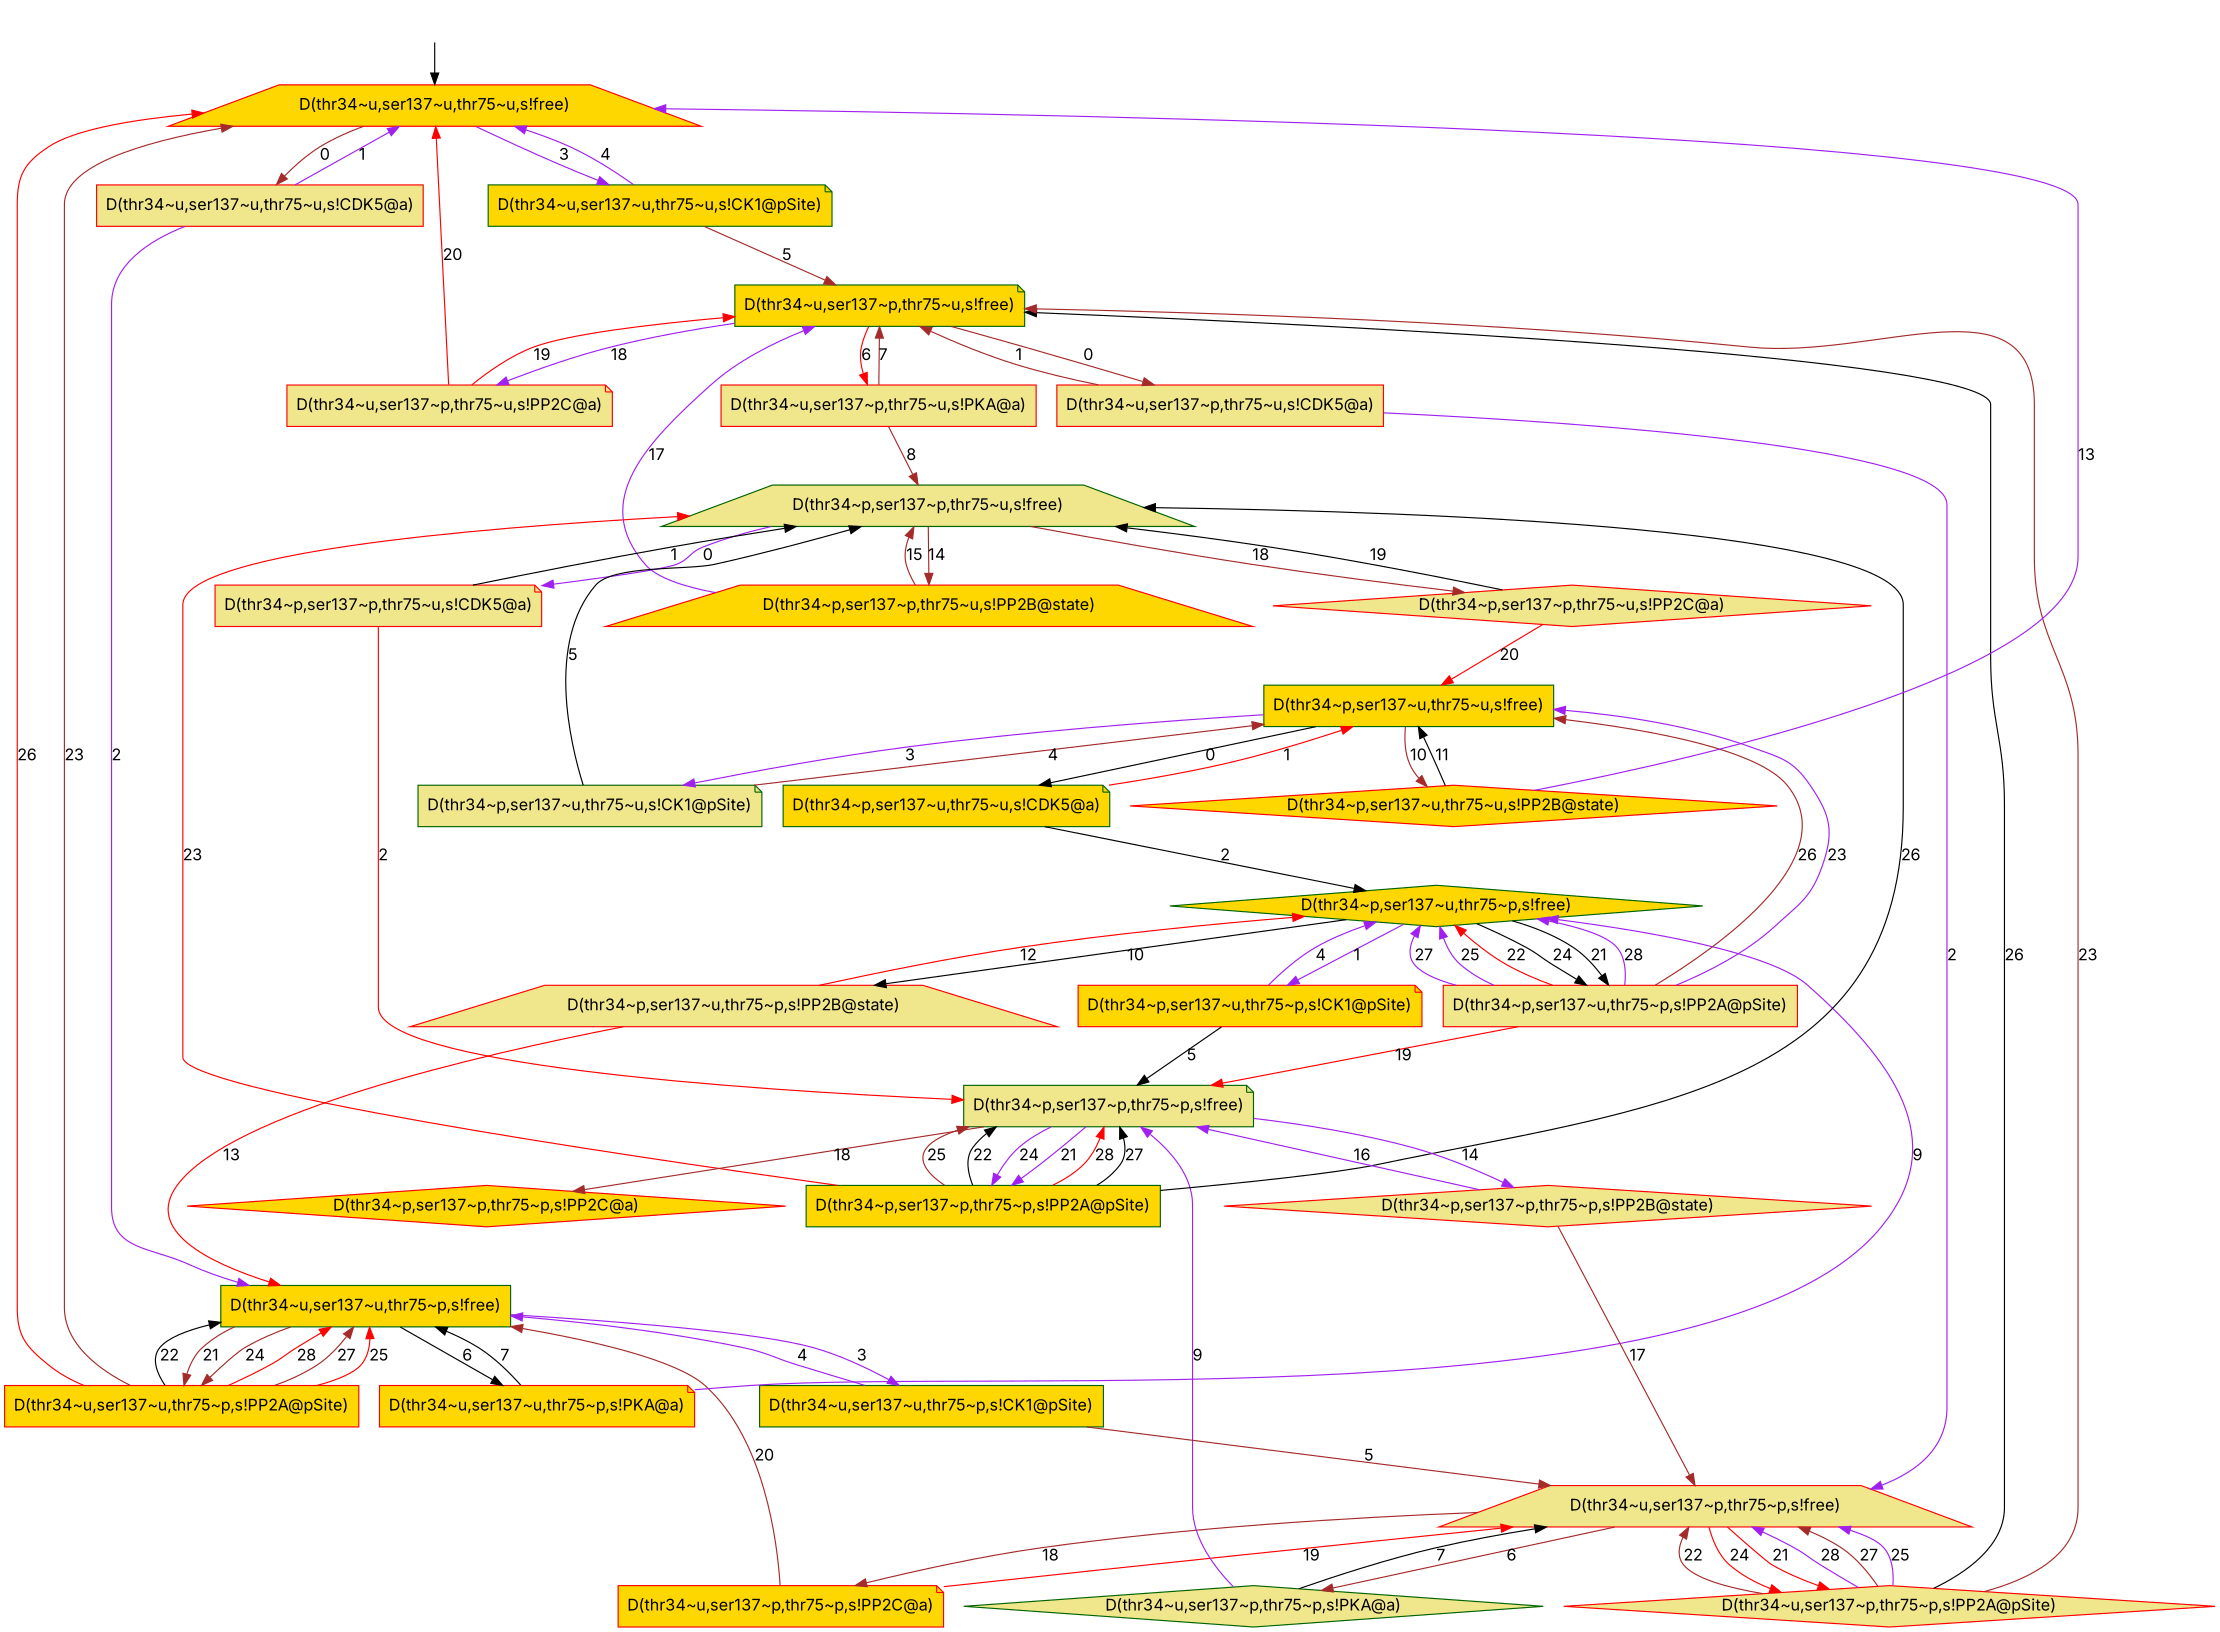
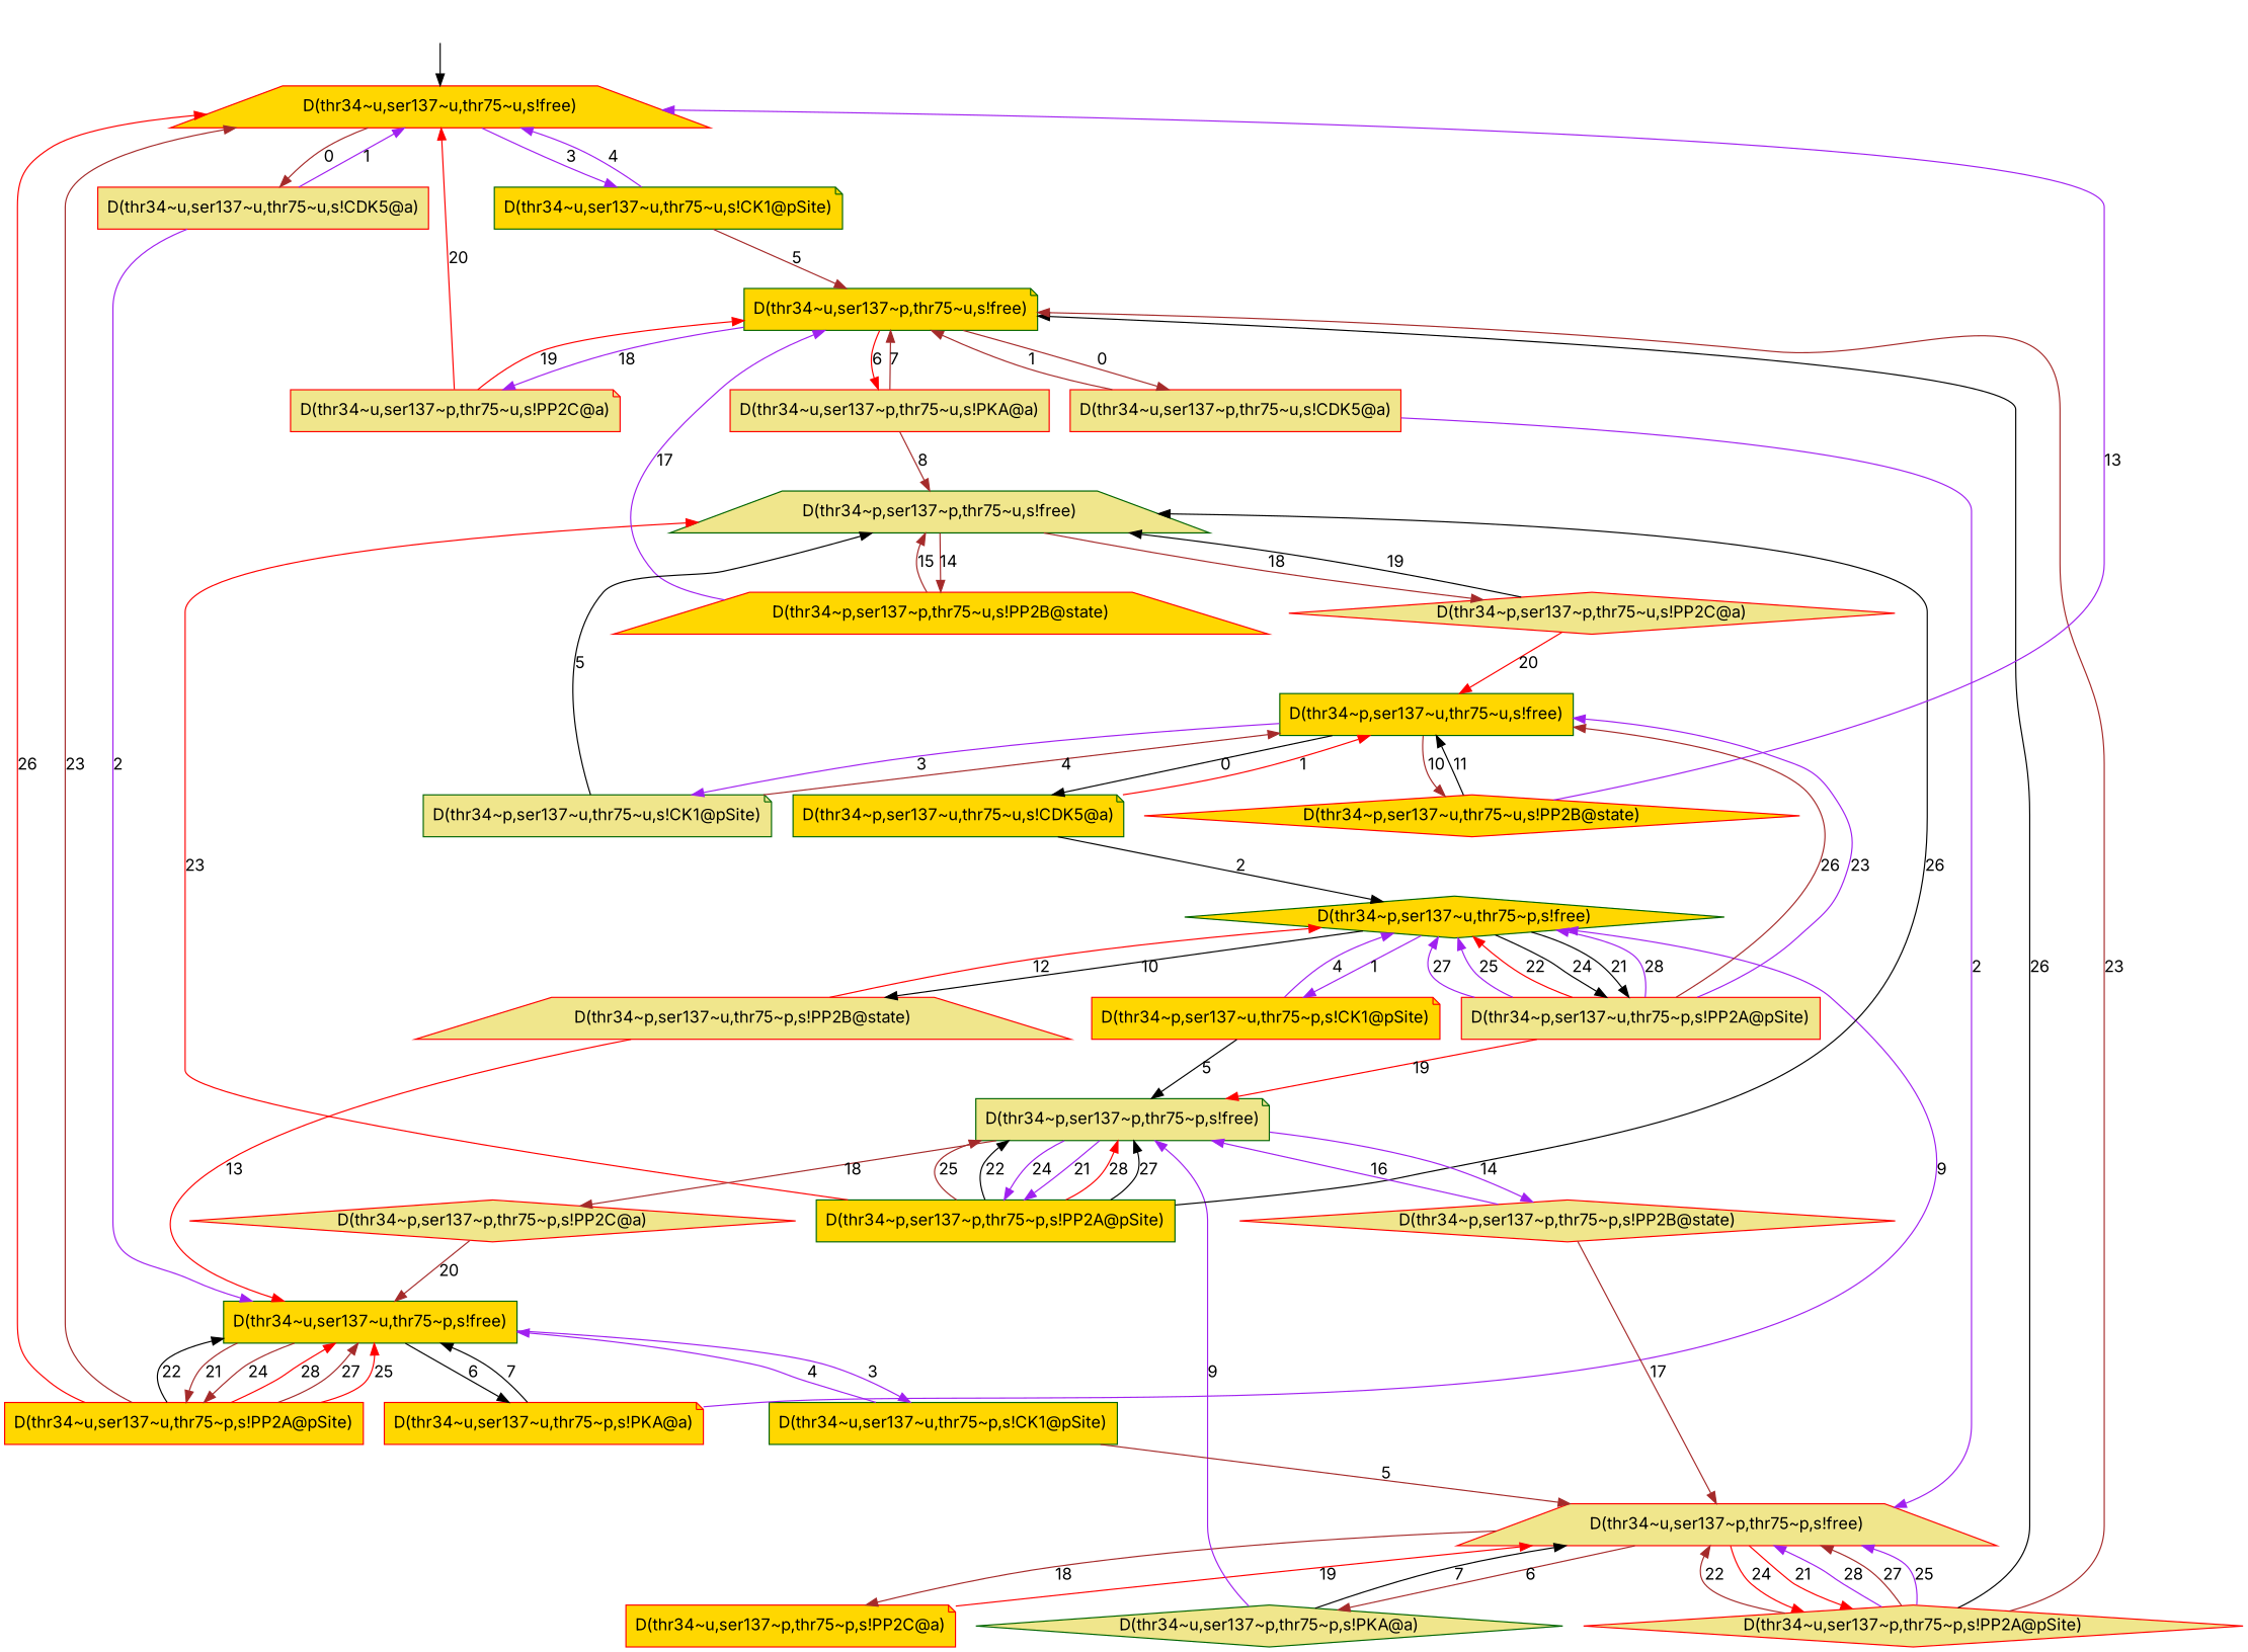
  digraph {
    fontname=Inter
    node [fontname=Inter style=filled color=red fillcolor=khaki shape=note]
    edge [color=purple fontname=Inter]
    Init_113 [height="0px" style=invis width="0px" color="" fillcolor="" shape=""]
    n2 [fillcolor=gold label="D(thr34~u,ser137~u,thr75~u,s!free)" shape=trapezium]
    n3 [color=darkgreen fillcolor=gold label="D(thr34~u,ser137~u,thr75~u,s!CK1@pSite)"]
    n4 [label="D(thr34~u,ser137~u,thr75~u,s!CDK5@a)" shape=box]
    n5 [label="D(thr34~u,ser137~p,thr75~p,s!PP2A@pSite)" shape=diamond]
    n6 [label="D(thr34~u,ser137~p,thr75~p,s!free)" shape=trapezium]
    n7 [color=darkgreen fillcolor=gold label="D(thr34~u,ser137~p,thr75~u,s!free)"]
    n8 [fillcolor=gold label="D(thr34~u,ser137~p,thr75~p,s!PP2C@a)"]
    n9 [color=darkgreen label="D(thr34~u,ser137~p,thr75~p,s!PKA@a)" shape=diamond]
    n10 [label="D(thr34~u,ser137~p,thr75~u,s!PP2C@a)"]
    n11 [label="D(thr34~u,ser137~p,thr75~u,s!PKA@a)" shape=box]
    n12 [label="D(thr34~u,ser137~p,thr75~u,s!CDK5@a)" shape=box]
    n13 [fillcolor=gold label="D(thr34~u,ser137~u,thr75~p,s!PP2A@pSite)" shape=box]
    n14 [color=darkgreen fillcolor=gold label="D(thr34~u,ser137~u,thr75~p,s!free)" shape=box]
    n15 [fillcolor=gold label="D(thr34~u,ser137~u,thr75~p,s!PKA@a)"]
    n16 [color=darkgreen fillcolor=gold label="D(thr34~u,ser137~u,thr75~p,s!CK1@pSite)" shape=box]
    n17 [color=darkgreen fillcolor=gold label="D(thr34~p,ser137~p,thr75~p,s!PP2A@pSite)" shape=box]
    n18 [color=darkgreen label="D(thr34~p,ser137~p,thr75~p,s!free)"]
    n19 [color=darkgreen label="D(thr34~p,ser137~p,thr75~u,s!free)" shape=trapezium]
-   n20 [fillcolor=gold label="D(thr34~p,ser137~p,thr75~p,s!PP2C@a)" shape=diamond]
+   n20 [label="D(thr34~p,ser137~p,thr75~p,s!PP2C@a)" shape=diamond]
    n21 [label="D(thr34~p,ser137~p,thr75~p,s!PP2B@state)" shape=diamond]
    n22 [label="D(thr34~p,ser137~p,thr75~u,s!PP2C@a)" shape=diamond]
    n23 [fillcolor=gold label="D(thr34~p,ser137~p,thr75~u,s!PP2B@state)" shape=trapezium]
-   n24 [label="D(thr34~p,ser137~p,thr75~u,s!CDK5@a)"]
    n25 [label="D(thr34~p,ser137~u,thr75~p,s!PP2A@pSite)" shape=box]
    n26 [color=darkgreen fillcolor=gold label="D(thr34~p,ser137~u,thr75~p,s!free)" shape=diamond]
    n27 [color=darkgreen fillcolor=gold label="D(thr34~p,ser137~u,thr75~u,s!free)" shape=box]
    n28 [label="D(thr34~p,ser137~u,thr75~p,s!PP2B@state)" shape=trapezium]
    n29 [fillcolor=gold label="D(thr34~p,ser137~u,thr75~p,s!CK1@pSite)"]
    n30 [fillcolor=gold label="D(thr34~p,ser137~u,thr75~u,s!PP2B@state)" shape=diamond]
    n31 [color=darkgreen label="D(thr34~p,ser137~u,thr75~u,s!CK1@pSite)"]
    n32 [color=darkgreen fillcolor=gold label="D(thr34~p,ser137~u,thr75~u,s!CDK5@a)"]
    Init_113 -> n2 [color=black]
    n2 -> n3 [label=3]
    n2 -> n4 [color=brown label=0]
    n3 -> n2 [label=4]
    n3 -> n7 [color=brown label=5]
    n4 -> n2 [label=1]
    n4 -> n14 [label=2]
    n5 -> n6 [label=28]
    n5 -> n6 [color=brown label=27]
    n5 -> n6 [label=25]
    n5 -> n6 [color=brown label=22]
    n5 -> n7 [color=black label=26]
    n5 -> n7 [color=brown label=23]
    n6 -> n5 [color=red label=24]
    n6 -> n5 [color=red label=21]
    n6 -> n8 [color=brown label=18]
    n6 -> n9 [color=brown label=6]
    n7 -> n10 [label=18]
    n7 -> n11 [color=red label=6]
    n7 -> n12 [color=brown label=0]
    n8 -> n6 [color=red label=19]
-   n8 -> n14 [color=brown label=20]
+   n20 -> n14 [color=brown label=20]
    n9 -> n6 [color=black label=7]
    n9 -> n18 [label=9]
    n10 -> n2 [color=red label=20]
    n10 -> n7 [color=red label=19]
    n11 -> n7 [color=brown label=7]
    n11 -> n19 [color=brown label=8]
    n12 -> n6 [label=2]
    n12 -> n7 [color=brown label=1]
    n13 -> n2 [color=red label=26]
    n13 -> n2 [color=brown label=23]
    n13 -> n14 [color=red label=28]
    n13 -> n14 [color=brown label=27]
    n13 -> n14 [color=red label=25]
    n13 -> n14 [color=black label=22]
    n14 -> n13 [color=brown label=24]
    n14 -> n13 [color=brown label=21]
    n14 -> n15 [color=black label=6]
    n14 -> n16 [label=3]
    n15 -> n14 [color=black label=7]
    n15 -> n26 [label=9]
    n16 -> n6 [color=brown label=5]
    n16 -> n14 [label=4]
    n17 -> n18 [color=red label=28]
    n17 -> n18 [color=black label=27]
    n17 -> n18 [color=brown label=25]
    n17 -> n18 [color=black label=22]
    n17 -> n19 [color=black label=26]
    n17 -> n19 [color=red label=23]
    n18 -> n17 [label=24]
    n18 -> n17 [label=21]
    n18 -> n20 [color=brown label=18]
    n18 -> n21 [label=14]
    n19 -> n22 [color=brown label=18]
    n19 -> n23 [color=brown label=14]
-   n19 -> n24 [label=0]
    n21 -> n6 [color=brown label=17]
    n21 -> n18 [label=16]
    n22 -> n19 [color=black label=19]
    n22 -> n27 [color=red label=20]
    n23 -> n7 [label=17]
    n23 -> n19 [color=brown label=15]
-   n24 -> n18 [color=red label=2]
-   n24 -> n19 [color=black label=1]
    n25 -> n18 [color=red label=19]
    n25 -> n26 [label=28]
    n25 -> n26 [label=27]
    n25 -> n26 [label=25]
    n25 -> n26 [color=red label=22]
    n25 -> n27 [color=brown label=26]
    n25 -> n27 [label=23]
    n26 -> n25 [color=black label=24]
    n26 -> n25 [color=black label=21]
    n26 -> n28 [color=black label=10]
    n26 -> n29 [label=1]
    n27 -> n30 [color=brown label=10]
    n27 -> n31 [label=3]
    n27 -> n32 [color=black label=0]
    n28 -> n14 [color=red label=13]
    n28 -> n26 [color=red label=12]
    n29 -> n18 [color=black label=5]
    n29 -> n26 [label=4]
    n30 -> n2 [label=13]
    n30 -> n27 [color=black label=11]
    n31 -> n19 [color=black label=5]
    n31 -> n27 [color=brown label=4]
    n32 -> n26 [color=black label=2]
    n32 -> n27 [color=red label=1]
  }
